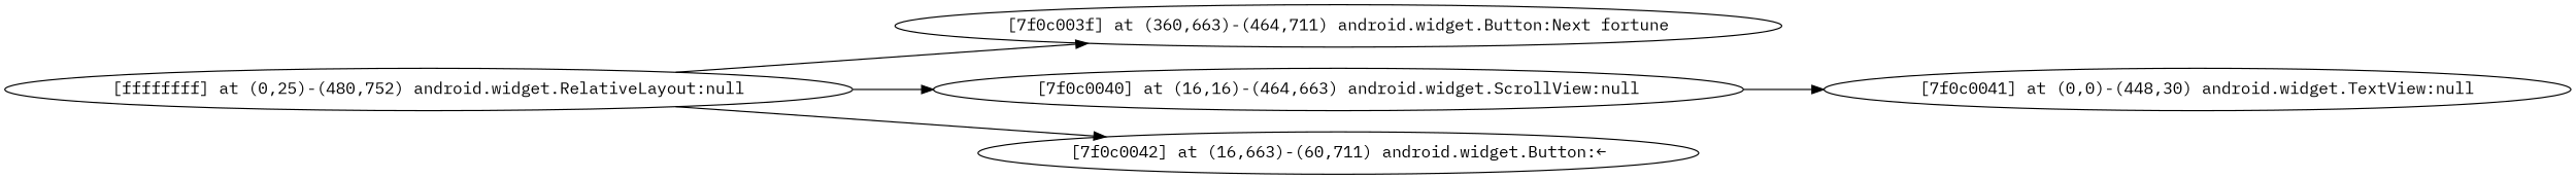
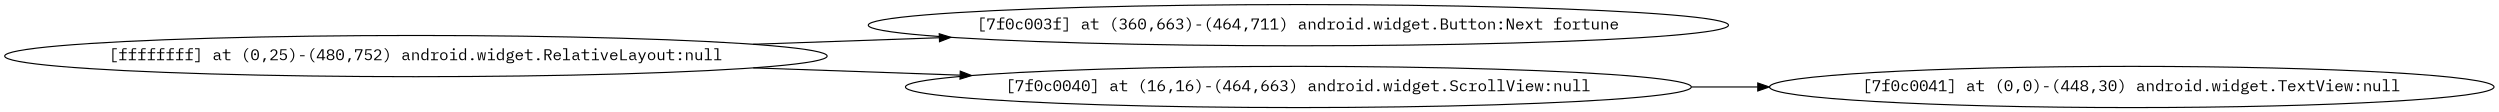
  strict digraph {
    rankdir=LR
    fontname="IBM Plex Mono"
    node [fontname="IBM Plex Mono"]
    edge [fontname="IBM Plex Mono"]
    n1 [label="[ffffffff] at (0,25)-(480,752) android.widget.RelativeLayout:null"]
    n2 [label="[7f0c003f] at (360,663)-(464,711) android.widget.Button:Next fortune"]
    n3 [label="[7f0c0040] at (16,16)-(464,663) android.widget.ScrollView:null"]
-   n4 [label="[7f0c0042] at (16,663)-(60,711) android.widget.Button:←"]
    n5 [label="[7f0c0041] at (0,0)-(448,30) android.widget.TextView:null"]
    n1 -> n2
    n1 -> n3
-   n1 -> n4
    n3 -> n5
  }
